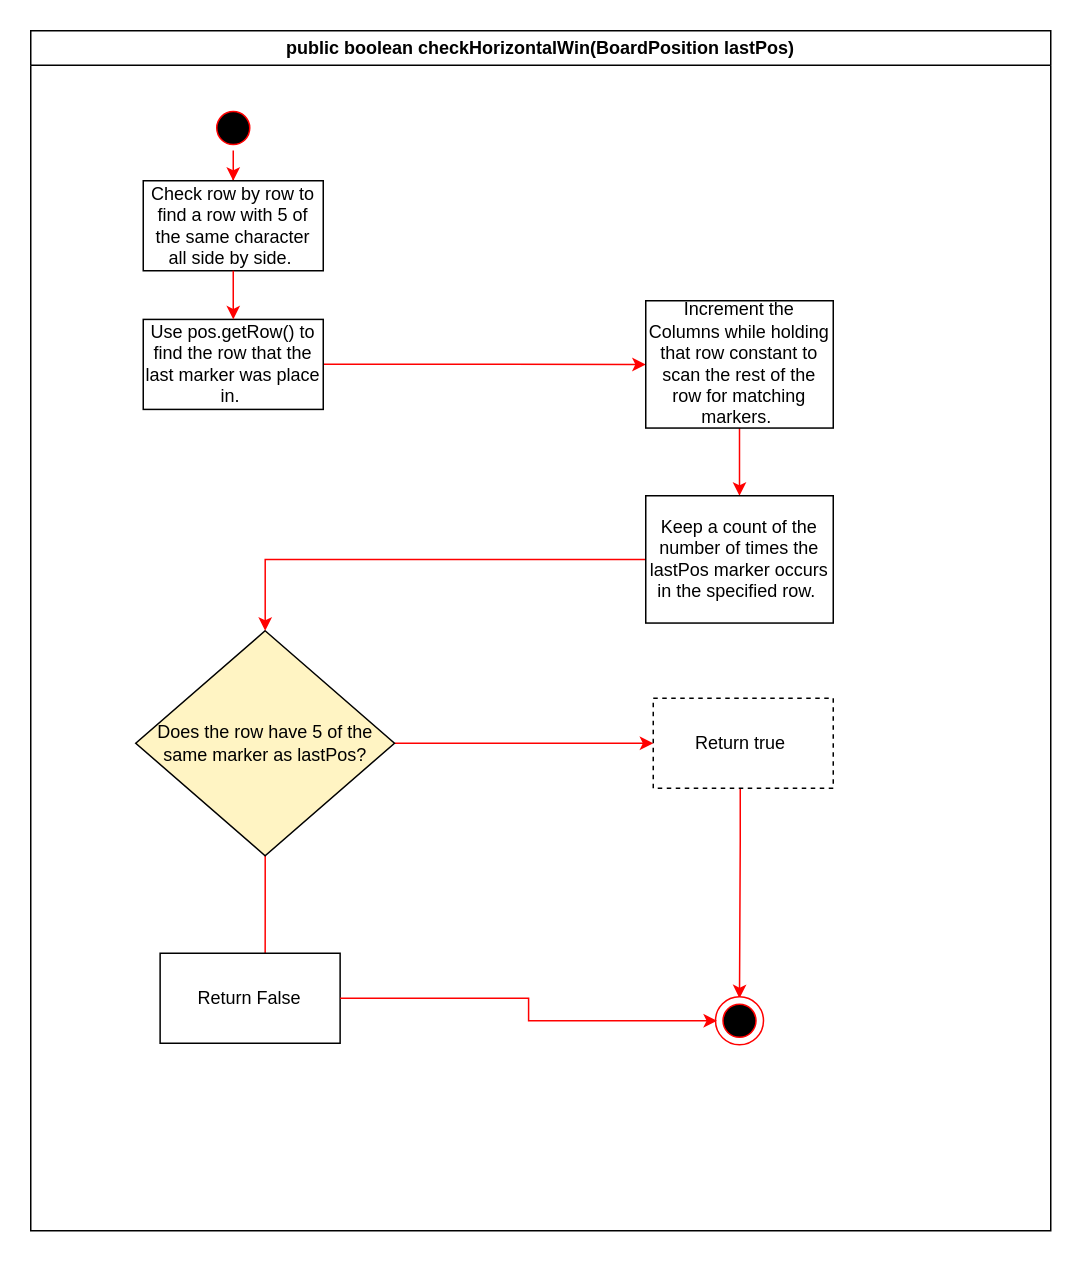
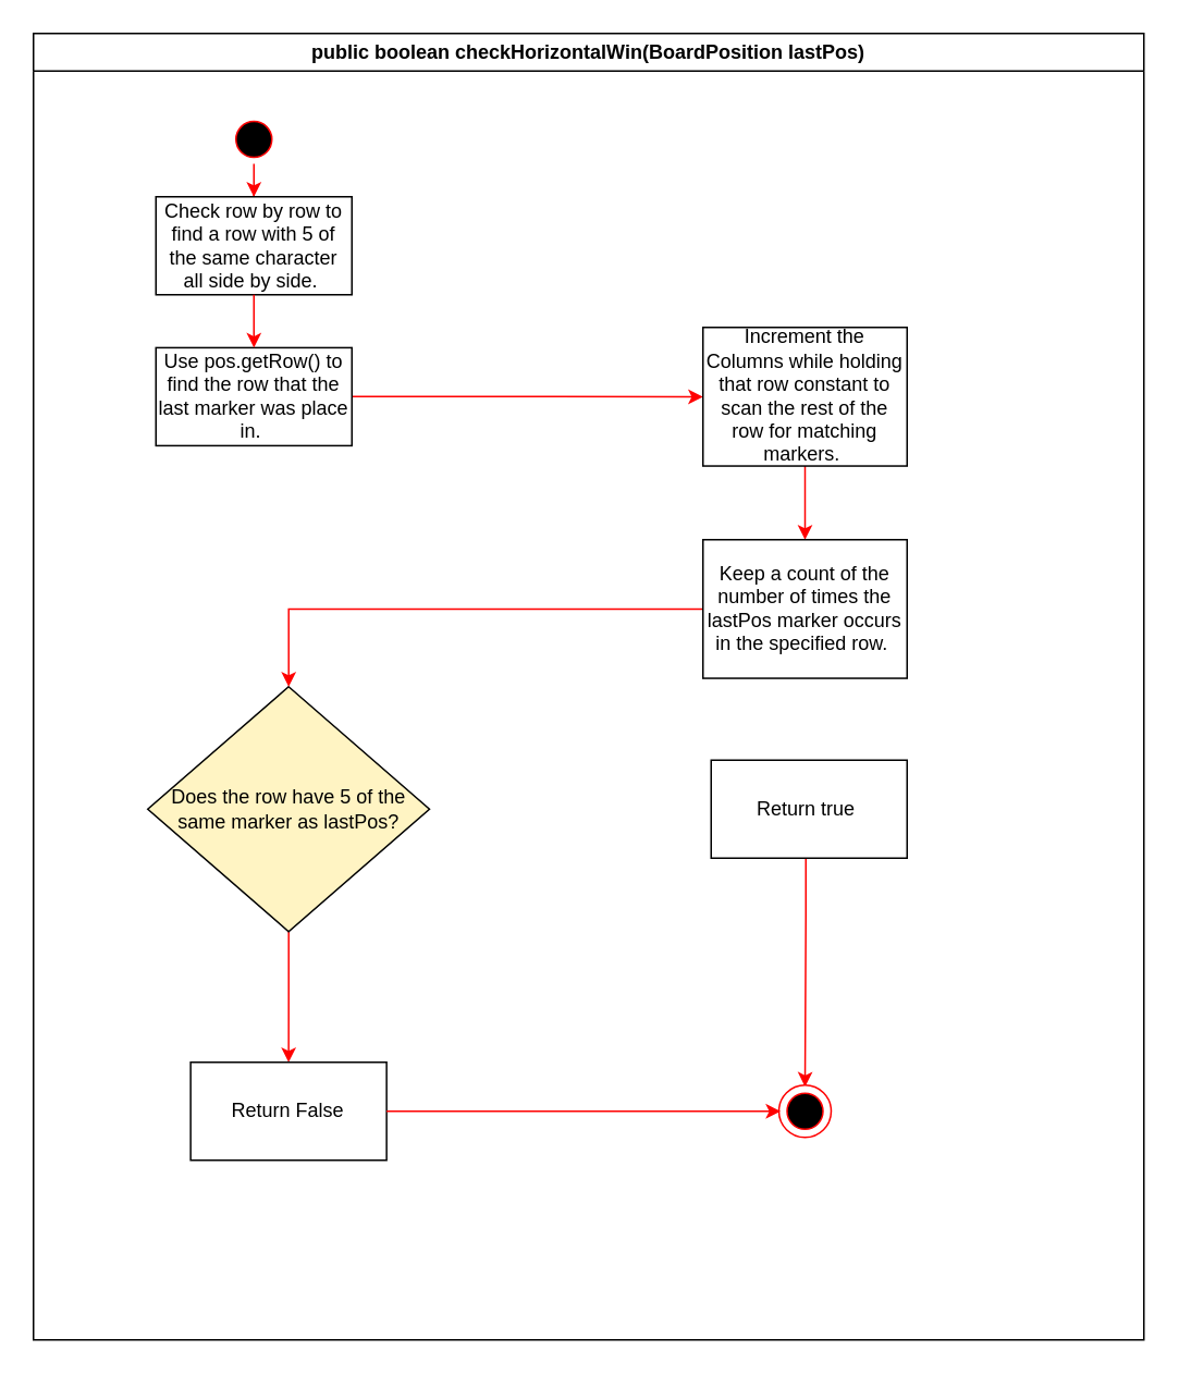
  <mxCell id="0" />
  <mxCell id="1" parent="0" />
  <mxCell id="2" value="public boolean checkHorizontalWin(BoardPosition lastPos)" style="swimlane;whiteSpace=wrap" vertex="1" parent="1"><mxGeometry x="20" y="20" width="680" height="800" as="geometry"><mxRectangle x="530" y="40" width="300" height="23" as="alternateBounds" /></mxGeometry></mxCell>
  <mxCell id="3" value="" style="edgeStyle=orthogonalEdgeStyle;rounded=0;orthogonalLoop=1;jettySize=auto;html=1;strokeColor=#FF0000;" edge="1" parent="2" source="4" target="8"><mxGeometry relative="1" as="geometry" /></mxCell>
  <mxCell id="4" value="" style="ellipse;shape=startState;fillColor=#000000;strokeColor=#ff0000;" vertex="1" parent="2"><mxGeometry x="120" y="49.87" width="30" height="30" as="geometry" /></mxCell>
- <mxCell id="5" value="" style="edgeStyle=orthogonalEdgeStyle;rounded=0;orthogonalLoop=1;jettySize=auto;html=1;entryX=0;entryY=0.5;entryDx=0;entryDy=0;strokeColor=#FF0000;" edge="1" parent="2" source="7" target="17"><mxGeometry relative="1" as="geometry"><mxPoint x="301.25" y="605" as="targetPoint" /></mxGeometry></mxCell>
  <mxCell id="6" value="" style="edgeStyle=orthogonalEdgeStyle;rounded=0;orthogonalLoop=1;jettySize=auto;html=1;strokeColor=#FF0000;" edge="1" parent="2" source="7"><mxGeometry relative="1" as="geometry"><mxPoint x="156.25" y="630" as="targetPoint" /></mxGeometry></mxCell>
  <mxCell id="7" value="Does the row have 5 of the same marker as lastPos?" style="rhombus;whiteSpace=wrap;html=1;fillColor=#FFF4C3;" vertex="1" parent="2"><mxGeometry x="70" y="400" width="172.5" height="150" as="geometry" /></mxCell>
  <mxCell id="8" value="Check row by row to find a row with 5 of the same character all side by side.&amp;nbsp;" style="rounded=0;whiteSpace=wrap;html=1;" vertex="1" parent="2"><mxGeometry x="75" y="100" width="120" height="60" as="geometry" /></mxCell>
  <mxCell id="9" value="" style="edgeStyle=orthogonalEdgeStyle;rounded=0;orthogonalLoop=1;jettySize=auto;html=1;strokeColor=#FF0000;" edge="1" parent="2" source="10" target="12"><mxGeometry relative="1" as="geometry" /></mxCell>
  <mxCell id="10" value="Use pos.getRow() to find the row that the last marker was place in.&amp;nbsp;" style="rounded=0;whiteSpace=wrap;html=1;" vertex="1" parent="2"><mxGeometry x="75" y="192.44" width="120" height="60" as="geometry" /></mxCell>
  <mxCell id="11" value="" style="edgeStyle=orthogonalEdgeStyle;rounded=0;orthogonalLoop=1;jettySize=auto;html=1;strokeColor=#FF0000;" edge="1" parent="2" source="12" target="14"><mxGeometry relative="1" as="geometry" /></mxCell>
  <mxCell id="12" value="Increment the Columns while holding that row constant to scan the rest of the row for matching markers.&amp;nbsp;" style="rounded=0;whiteSpace=wrap;html=1;" vertex="1" parent="2"><mxGeometry x="410" y="180" width="125" height="84.87" as="geometry" /></mxCell>
  <mxCell id="13" value="" style="edgeStyle=orthogonalEdgeStyle;rounded=0;orthogonalLoop=1;jettySize=auto;html=1;strokeColor=#FF0000;" edge="1" parent="2" source="14" target="7"><mxGeometry relative="1" as="geometry" /></mxCell>
  <mxCell id="14" value="Keep a count of the number of times the lastPos marker occurs in the specified row.&amp;nbsp;" style="rounded=0;whiteSpace=wrap;html=1;" vertex="1" parent="2"><mxGeometry x="410" y="310" width="125" height="84.87" as="geometry" /></mxCell>
  <mxCell id="15" value="" style="edgeStyle=orthogonalEdgeStyle;rounded=0;orthogonalLoop=1;jettySize=auto;html=1;entryX=0.5;entryY=0;entryDx=0;entryDy=0;strokeColor=#FF0000;" edge="1" parent="2" source="8" target="10"><mxGeometry relative="1" as="geometry"><mxPoint x="235" y="210.0" as="sourcePoint" /><mxPoint x="235" y="580" as="targetPoint" /></mxGeometry></mxCell>
  <mxCell id="16" value="" style="edgeStyle=orthogonalEdgeStyle;rounded=0;orthogonalLoop=1;jettySize=auto;html=1;entryX=0.5;entryY=0;entryDx=0;entryDy=0;strokeColor=#FF0000;" edge="1" parent="2" source="17" target="21"><mxGeometry relative="1" as="geometry"><mxPoint x="475" y="585" as="targetPoint" /><Array as="points"><mxPoint x="473" y="540" /><mxPoint x="473" y="540" /></Array></mxGeometry></mxCell>
- <mxCell id="17" value="Return true&amp;nbsp;" style="rounded=0;whiteSpace=wrap;html=1;dashed=1;" vertex="1" parent="2"><mxGeometry x="415" y="445" width="120" height="60" as="geometry" /></mxCell>
- <mxCell id="18" value="Return False" style="rounded=0;whiteSpace=wrap;html=1;" vertex="1" parent="2"><mxGeometry x="86.25" y="615" width="120" height="60" as="geometry" /></mxCell>
+ <mxCell id="17" value="Return true&amp;nbsp;" style="rounded=0;whiteSpace=wrap;html=1;" vertex="1" parent="2"><mxGeometry x="415" y="445" width="120" height="60" as="geometry" /></mxCell>
+ <mxCell id="18" value="Return False" style="rounded=0;whiteSpace=wrap;html=1;" vertex="1" parent="2"><mxGeometry x="96.25" y="630" width="120" height="60" as="geometry" /></mxCell>
  <mxCell id="19" value="" style="group" vertex="1" connectable="0" parent="2"><mxGeometry x="456.5" y="644" width="32" height="32" as="geometry" /></mxCell>
  <mxCell id="20" value="" style="ellipse;whiteSpace=wrap;html=1;aspect=fixed;fillColor=#ffffff;strokeColor=#FF0000;" vertex="1" parent="19"><mxGeometry width="32" height="32" as="geometry" /></mxCell>
  <mxCell id="21" value="" style="ellipse;shape=startState;fillColor=#000000;strokeColor=#ff0000;" vertex="1" parent="19"><mxGeometry x="1" y="1" width="30" height="30" as="geometry" /></mxCell>
  <mxCell id="22" value="" style="edgeStyle=orthogonalEdgeStyle;rounded=0;orthogonalLoop=1;jettySize=auto;html=1;strokeColor=#FF0000;exitX=1;exitY=0.5;exitDx=0;exitDy=0;" edge="1" parent="2" source="18" target="21"><mxGeometry relative="1" as="geometry"><mxPoint x="655" y="265.12" as="sourcePoint" /></mxGeometry></mxCell>
